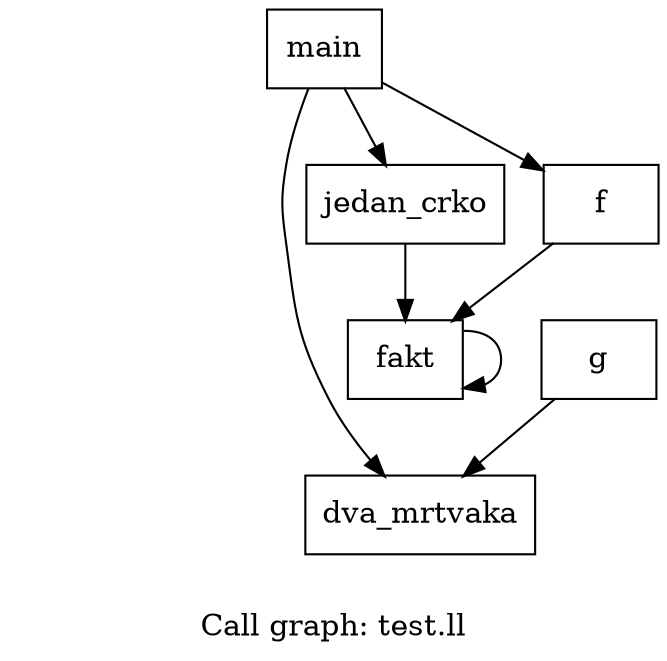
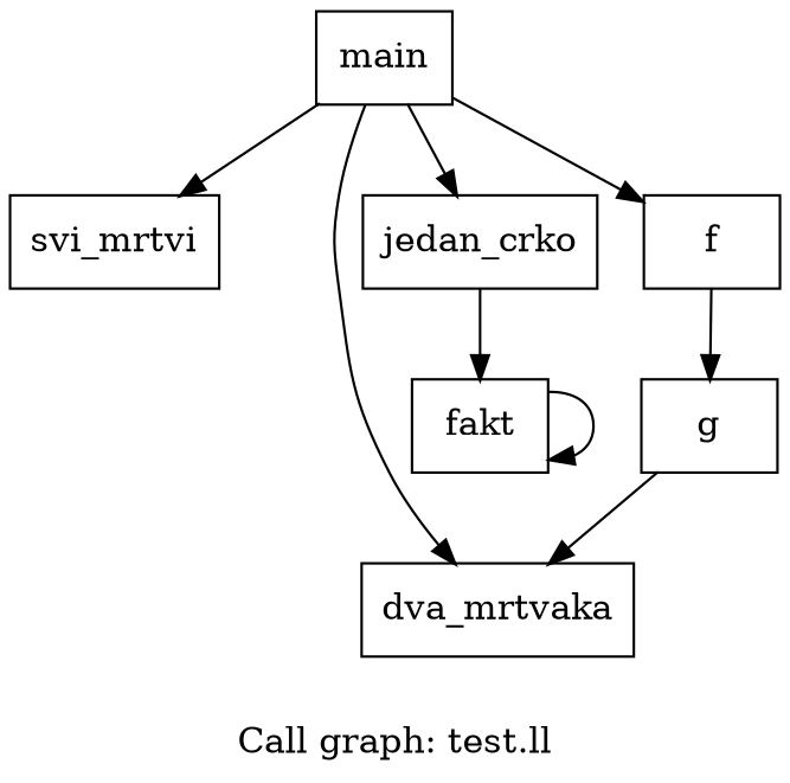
  digraph {
    label="Call graph: test.ll"
    node [shape=record]
+   n1 [label="{svi_mrtvi}"]
    n2 [label="{jedan_crko}"]
    n3 [label="{fakt}"]
    n4 [label="{dva_mrtvaka}"]
    n5 [label="{g}"]
    n6 [label="{f}"]
    n7 [label="{main}"]
    n2 -> n3
    n3 -> n3
    n5 -> n4
-   n6 -> n3
+   n6 -> n5
+   n7 -> n1
    n7 -> n2
    n7 -> n4
    n7 -> n6
  }
